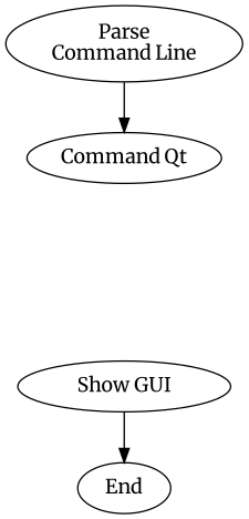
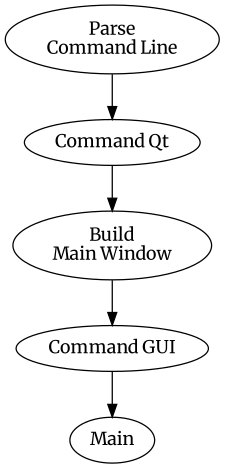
  digraph {
    fontname=Merriweather
    node [fontname=Merriweather]
    edge [fontname=Merriweather]
    n1 [label="Parse\nCommand Line"]
    n2 [label="Command Qt"]
-   n4 [label="Show GUI"]
-   n5 [label=End]
+   n3 [label="Build\nMain Window"]
+   n4 [label="Command GUI"]
+   n5 [label=Main]
    n1 -> n2
+   n2 -> n3
+   n3 -> n4
    n4 -> n5
  }
